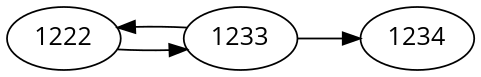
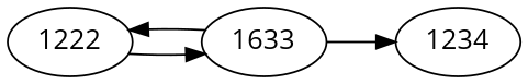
  digraph {
    fontname="Open Sans"
    rankdir=LR
    node [fontname="Open Sans"]
    edge [fontname="Open Sans"]
    1222
-   1233
+   1233 [label=1633]
    1234
    1222 -> 1233
    1233 -> 1222
    1233 -> 1234
  }
